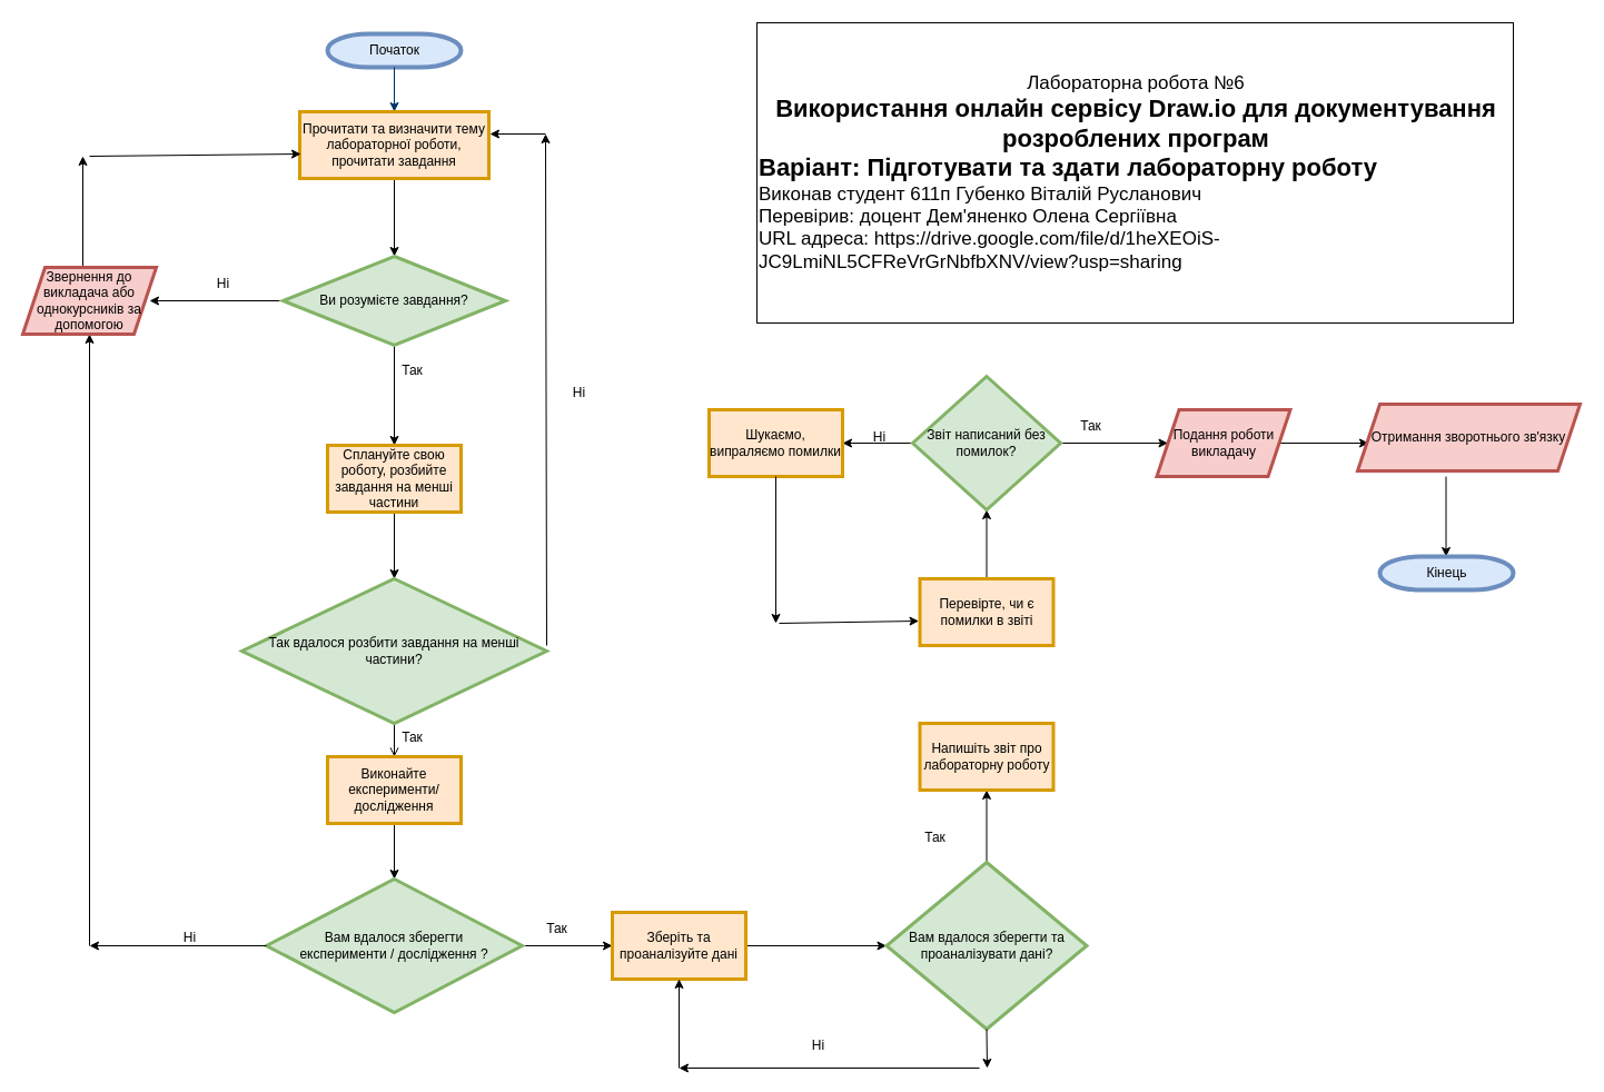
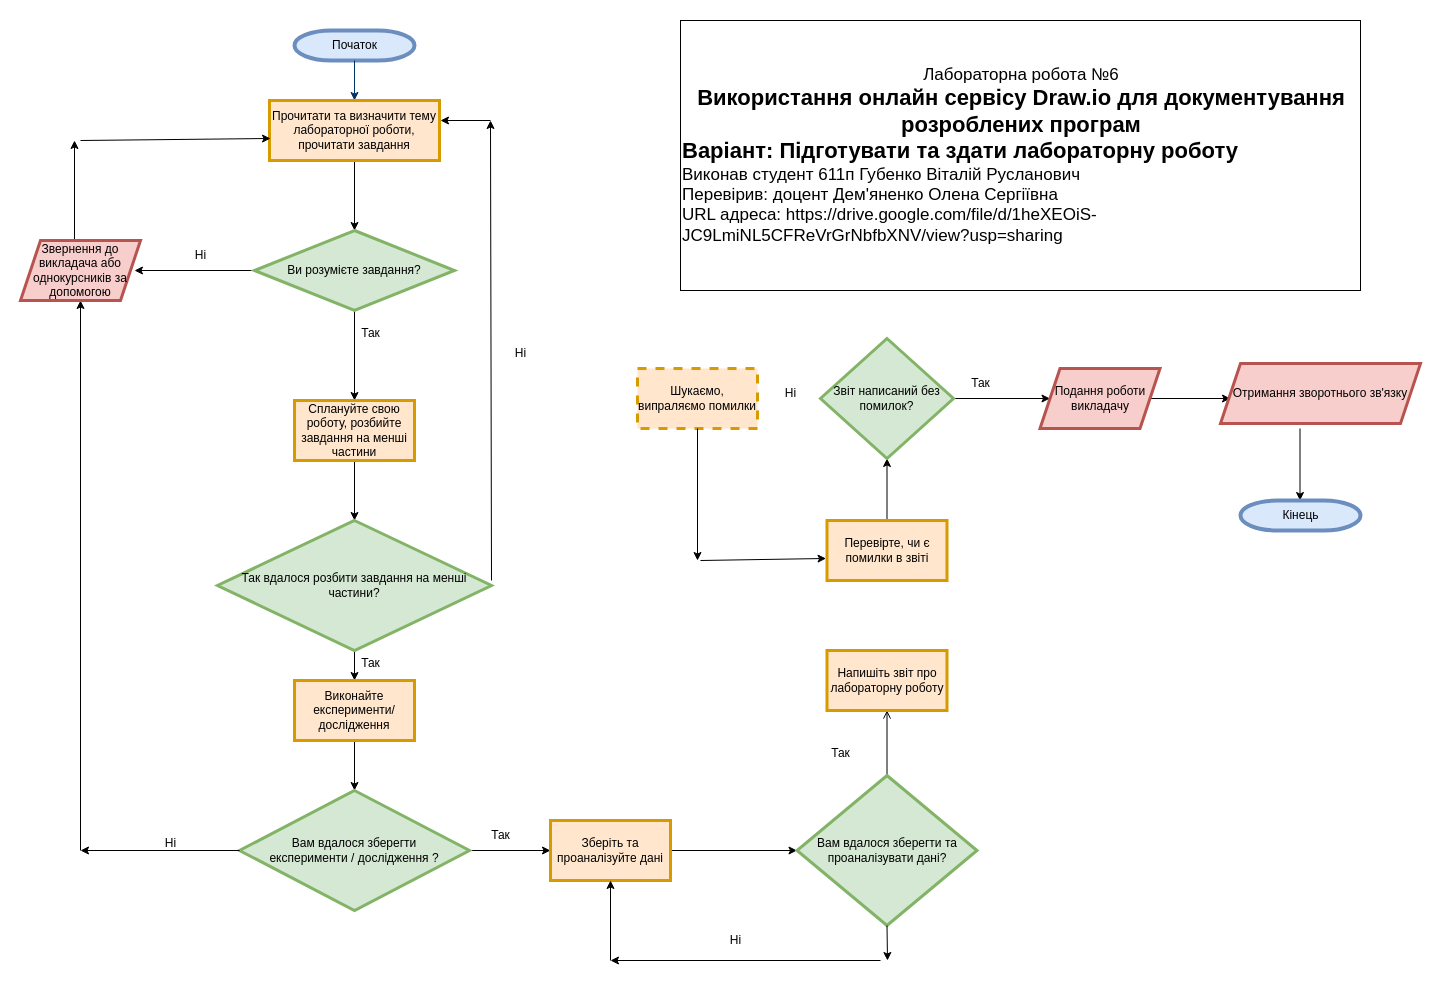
  <mxCell id="0" />
  <mxCell id="1" parent="0" />
  <mxCell id="2" value="&lt;div align=&quot;center&quot; style=&quot;font-size: 17px;&quot;&gt;Лабораторна робота №6&lt;/div&gt;&lt;div align=&quot;center&quot; style=&quot;font-size: 22px;&quot;&gt;&lt;b&gt;Використання &lt;span&gt;онлайн &lt;/span&gt;&lt;span lang=&quot;UK&quot;&gt;сервісу &lt;/span&gt;&lt;span lang=&quot;UK&quot;&gt;&lt;span&gt;Draw.io для &lt;/span&gt;документування розроблених програм&lt;/span&gt;&lt;/b&gt;&lt;/div&gt;&lt;div align=&quot;left&quot; style=&quot;font-size: 22px;&quot;&gt;&lt;b&gt;&lt;span lang=&quot;UK&quot;&gt;Варіант: Підготувати та здати лабораторну роботу&lt;/span&gt;&lt;/b&gt;&lt;/div&gt;&lt;div style=&quot;font-size: 17px;&quot;&gt;Виконав студент 611п Губенко Віталій Русланович&lt;/div&gt;&lt;div style=&quot;font-size: 17px;&quot;&gt;Перевірив: доцент Дем'яненко Олена Сергіївна&lt;/div&gt;&lt;div style=&quot;font-size: 17px;&quot;&gt;URL адреса:&amp;nbsp;https://drive.google.com/file/d/1heXEOiS-JC9LmiNL5CFReVrGrNbfbXNV/view?usp=sharing&lt;br style=&quot;font-size: 17px;&quot;&gt;&lt;/div&gt;" style="rounded=0;whiteSpace=wrap;html=1;align=left;fontSize=17;" parent="1" vertex="1"><mxGeometry x="680" y="20" width="680" height="270" as="geometry" /></mxCell>
  <mxCell id="3" value="Початок" style="shape=mxgraph.flowchart.terminator;strokeWidth=4;gradientDirection=north;fontStyle=0;html=1;fillColor=#dae8fc;strokeColor=#6c8ebf;" parent="1" vertex="1"><mxGeometry x="294" y="30" width="120" height="30" as="geometry" /></mxCell>
  <mxCell id="4" style="fontStyle=1;strokeColor=#003366;strokeWidth=1;html=1;" parent="1" edge="1"><mxGeometry relative="1" as="geometry"><mxPoint x="354" y="100" as="targetPoint" /><mxPoint x="354" y="60" as="sourcePoint" /></mxGeometry></mxCell>
  <mxCell id="5" value="" style="edgeStyle=orthogonalEdgeStyle;rounded=0;orthogonalLoop=1;jettySize=auto;html=1;" parent="1" source="6" target="9" edge="1"><mxGeometry relative="1" as="geometry" /></mxCell>
  <mxCell id="6" value="Прочитати та визначити тему лабораторної роботи, прочитати завдання" style="rounded=0;whiteSpace=wrap;html=1;strokeColor=#d79b00;strokeWidth=3;fillStyle=auto;fillColor=#ffe6cc;" parent="1" vertex="1"><mxGeometry x="269" y="100" width="170" height="60" as="geometry" /></mxCell>
  <mxCell id="7" value="" style="edgeStyle=orthogonalEdgeStyle;rounded=0;orthogonalLoop=1;jettySize=auto;html=1;" parent="1" source="9" edge="1"><mxGeometry relative="1" as="geometry"><mxPoint x="134" y="270" as="targetPoint" /></mxGeometry></mxCell>
  <mxCell id="8" value="" style="edgeStyle=orthogonalEdgeStyle;rounded=0;orthogonalLoop=1;jettySize=auto;html=1;" parent="1" source="9" target="11" edge="1"><mxGeometry relative="1" as="geometry" /></mxCell>
  <mxCell id="9" value="Ви розумієте завдання?" style="rhombus;whiteSpace=wrap;html=1;fillColor=#d5e8d4;strokeColor=#82b366;rounded=0;strokeWidth=3;fillStyle=auto;" parent="1" vertex="1"><mxGeometry x="254" y="230" width="200" height="80" as="geometry" /></mxCell>
  <mxCell id="10" value="" style="edgeStyle=orthogonalEdgeStyle;rounded=0;orthogonalLoop=1;jettySize=auto;html=1;" parent="1" source="11" target="15" edge="1"><mxGeometry relative="1" as="geometry" /></mxCell>
  <mxCell id="11" value="Сплануйте свою роботу, розбийте завдання на менші частини" style="whiteSpace=wrap;html=1;fillColor=#ffe6cc;strokeColor=#d79b00;rounded=0;strokeWidth=3;fillStyle=auto;" parent="1" vertex="1"><mxGeometry x="294" y="400" width="120" height="60" as="geometry" /></mxCell>
  <mxCell id="12" value="Ні" style="text;html=1;align=center;verticalAlign=middle;resizable=0;points=[];autosize=1;strokeColor=none;fillColor=none;" parent="1" vertex="1"><mxGeometry x="185" y="240" width="30" height="30" as="geometry" /></mxCell>
  <mxCell id="13" value="Так" style="text;html=1;align=center;verticalAlign=middle;resizable=0;points=[];autosize=1;strokeColor=none;fillColor=none;" parent="1" vertex="1"><mxGeometry x="350" y="318" width="40" height="30" as="geometry" /></mxCell>
- <mxCell id="14" value="" style="edgeStyle=orthogonalEdgeStyle;rounded=0;orthogonalLoop=1;jettySize=auto;html=1;endArrow=open;" parent="1" source="15" target="18" edge="1"><mxGeometry relative="1" as="geometry" /></mxCell>
+ <mxCell id="14" value="" style="edgeStyle=orthogonalEdgeStyle;rounded=0;orthogonalLoop=1;jettySize=auto;html=1;" parent="1" source="15" target="18" edge="1"><mxGeometry relative="1" as="geometry" /></mxCell>
  <mxCell id="15" value="Так вдалося розбити завдання на менші частини?" style="rhombus;whiteSpace=wrap;html=1;fillColor=#d5e8d4;strokeColor=#82b366;rounded=0;strokeWidth=3;fillStyle=auto;" parent="1" vertex="1"><mxGeometry x="217" y="520" width="274" height="130" as="geometry" /></mxCell>
  <mxCell id="16" value="" style="endArrow=classic;html=1;rounded=0;" parent="1" edge="1"><mxGeometry width="50" height="50" relative="1" as="geometry"><mxPoint x="491" y="580" as="sourcePoint" /><mxPoint x="490" y="120" as="targetPoint" /></mxGeometry></mxCell>
  <mxCell id="17" value="" style="edgeStyle=orthogonalEdgeStyle;rounded=0;orthogonalLoop=1;jettySize=auto;html=1;" parent="1" source="18" target="22" edge="1"><mxGeometry relative="1" as="geometry" /></mxCell>
  <mxCell id="18" value="Виконайте експерименти/дослідження" style="whiteSpace=wrap;html=1;fillColor=#ffe6cc;strokeColor=#d79b00;rounded=0;strokeWidth=3;fillStyle=auto;" parent="1" vertex="1"><mxGeometry x="294" y="680" width="120" height="60" as="geometry" /></mxCell>
  <mxCell id="19" value="" style="endArrow=classic;html=1;rounded=0;" parent="1" edge="1"><mxGeometry width="50" height="50" relative="1" as="geometry"><mxPoint x="490" y="120" as="sourcePoint" /><mxPoint x="440" y="120" as="targetPoint" /></mxGeometry></mxCell>
  <mxCell id="20" value="Ні" style="text;html=1;align=center;verticalAlign=middle;resizable=0;points=[];autosize=1;strokeColor=none;fillColor=none;" parent="1" vertex="1"><mxGeometry x="505" y="338" width="30" height="30" as="geometry" /></mxCell>
  <mxCell id="21" value="" style="edgeStyle=orthogonalEdgeStyle;rounded=0;orthogonalLoop=1;jettySize=auto;html=1;" parent="1" source="22" target="29" edge="1"><mxGeometry relative="1" as="geometry" /></mxCell>
  <mxCell id="22" value="Вам вдалося зберегти&lt;br&gt;експерименти / дослідження ?" style="rhombus;whiteSpace=wrap;html=1;fillColor=#d5e8d4;strokeColor=#82b366;rounded=0;strokeWidth=3;fillStyle=auto;" parent="1" vertex="1"><mxGeometry x="239" y="790" width="230" height="120" as="geometry" /></mxCell>
  <mxCell id="23" value="" style="endArrow=classic;html=1;rounded=0;exitX=0.5;exitY=0;exitDx=0;exitDy=0;" parent="1" edge="1"><mxGeometry width="50" height="50" relative="1" as="geometry"><mxPoint x="74" y="240" as="sourcePoint" /><mxPoint x="74" y="140" as="targetPoint" /></mxGeometry></mxCell>
  <mxCell id="24" value="" style="endArrow=classic;html=1;rounded=0;entryX=0.006;entryY=0.633;entryDx=0;entryDy=0;entryPerimeter=0;" parent="1" target="6" edge="1"><mxGeometry width="50" height="50" relative="1" as="geometry"><mxPoint x="80" y="140" as="sourcePoint" /><mxPoint x="170" y="140" as="targetPoint" /></mxGeometry></mxCell>
  <mxCell id="25" value="" style="endArrow=classic;html=1;rounded=0;" parent="1" edge="1"><mxGeometry width="50" height="50" relative="1" as="geometry"><mxPoint x="80" y="850" as="sourcePoint" /><mxPoint x="80" y="300" as="targetPoint" /></mxGeometry></mxCell>
  <mxCell id="26" value="" style="endArrow=classic;html=1;rounded=0;exitX=0;exitY=0.5;exitDx=0;exitDy=0;" parent="1" source="22" edge="1"><mxGeometry width="50" height="50" relative="1" as="geometry"><mxPoint x="100" y="875" as="sourcePoint" /><mxPoint x="80" y="850" as="targetPoint" /></mxGeometry></mxCell>
  <mxCell id="27" value="Ні" style="text;html=1;align=center;verticalAlign=middle;resizable=0;points=[];autosize=1;strokeColor=none;fillColor=none;" parent="1" vertex="1"><mxGeometry x="155" y="828" width="30" height="30" as="geometry" /></mxCell>
  <mxCell id="28" value="" style="edgeStyle=orthogonalEdgeStyle;rounded=0;orthogonalLoop=1;jettySize=auto;html=1;" parent="1" source="29" target="31" edge="1"><mxGeometry relative="1" as="geometry" /></mxCell>
  <mxCell id="29" value="Зберіть та проаналізуйте дані" style="whiteSpace=wrap;html=1;fillColor=#ffe6cc;strokeColor=#d79b00;rounded=0;strokeWidth=3;fillStyle=auto;" parent="1" vertex="1"><mxGeometry x="550" y="820" width="120" height="60" as="geometry" /></mxCell>
- <mxCell id="30" value="" style="edgeStyle=orthogonalEdgeStyle;rounded=0;orthogonalLoop=1;jettySize=auto;html=1;" parent="1" source="31" target="32" edge="1"><mxGeometry relative="1" as="geometry" /></mxCell>
+ <mxCell id="30" value="" style="edgeStyle=orthogonalEdgeStyle;rounded=0;orthogonalLoop=1;jettySize=auto;html=1;endArrow=open;" parent="1" source="31" target="32" edge="1"><mxGeometry relative="1" as="geometry" /></mxCell>
  <mxCell id="31" value="Вам вдалося зберегти та проаналізувати дані?" style="rhombus;whiteSpace=wrap;html=1;fillColor=#d5e8d4;strokeColor=#82b366;rounded=0;strokeWidth=3;fillStyle=auto;" parent="1" vertex="1"><mxGeometry x="796.5" y="775" width="180" height="150" as="geometry" /></mxCell>
  <mxCell id="32" value="Напишіть звіт про лабораторну роботу" style="whiteSpace=wrap;html=1;fillColor=#ffe6cc;strokeColor=#d79b00;rounded=0;strokeWidth=3;fillStyle=auto;" parent="1" vertex="1"><mxGeometry x="826.5" y="650" width="120" height="60" as="geometry" /></mxCell>
  <mxCell id="33" value="Так" style="text;html=1;align=center;verticalAlign=middle;resizable=0;points=[];autosize=1;strokeColor=none;fillColor=none;" parent="1" vertex="1"><mxGeometry x="480" y="820" width="40" height="30" as="geometry" /></mxCell>
  <mxCell id="34" value="Так" style="text;html=1;align=center;verticalAlign=middle;resizable=0;points=[];autosize=1;strokeColor=none;fillColor=none;" parent="1" vertex="1"><mxGeometry x="820" y="738" width="40" height="30" as="geometry" /></mxCell>
  <mxCell id="35" value="" style="endArrow=classic;html=1;rounded=0;exitX=0.5;exitY=1;exitDx=0;exitDy=0;" parent="1" source="31" edge="1"><mxGeometry width="50" height="50" relative="1" as="geometry"><mxPoint x="630" y="1010" as="sourcePoint" /><mxPoint x="887" y="960" as="targetPoint" /></mxGeometry></mxCell>
  <mxCell id="36" value="" style="endArrow=classic;html=1;rounded=0;" parent="1" edge="1"><mxGeometry width="50" height="50" relative="1" as="geometry"><mxPoint x="880" y="960" as="sourcePoint" /><mxPoint x="610" y="960" as="targetPoint" /></mxGeometry></mxCell>
  <mxCell id="37" value="" style="endArrow=classic;html=1;rounded=0;entryX=0.5;entryY=1;entryDx=0;entryDy=0;" parent="1" target="29" edge="1"><mxGeometry width="50" height="50" relative="1" as="geometry"><mxPoint x="610" y="960" as="sourcePoint" /><mxPoint x="660" y="910" as="targetPoint" /></mxGeometry></mxCell>
  <mxCell id="38" value="Ні" style="text;html=1;align=center;verticalAlign=middle;resizable=0;points=[];autosize=1;strokeColor=none;fillColor=none;" parent="1" vertex="1"><mxGeometry x="720" y="925" width="30" height="30" as="geometry" /></mxCell>
  <mxCell id="39" value="" style="edgeStyle=orthogonalEdgeStyle;rounded=0;orthogonalLoop=1;jettySize=auto;html=1;" parent="1" source="40" target="43" edge="1"><mxGeometry relative="1" as="geometry" /></mxCell>
  <mxCell id="40" value="Перевірте, чи є помилки в звіті" style="whiteSpace=wrap;html=1;fillColor=#ffe6cc;strokeColor=#d79b00;rounded=0;strokeWidth=3;fillStyle=auto;" parent="1" vertex="1"><mxGeometry x="826.5" y="520" width="120" height="60" as="geometry" /></mxCell>
- <mxCell id="41" value="" style="edgeStyle=orthogonalEdgeStyle;rounded=0;orthogonalLoop=1;jettySize=auto;html=1;" parent="1" source="43" target="44" edge="1"><mxGeometry relative="1" as="geometry" /></mxCell>
  <mxCell id="42" value="" style="edgeStyle=orthogonalEdgeStyle;rounded=0;orthogonalLoop=1;jettySize=auto;html=1;" parent="1" source="43" target="51" edge="1"><mxGeometry relative="1" as="geometry" /></mxCell>
  <mxCell id="43" value="Звіт написаний без помилок?" style="rhombus;whiteSpace=wrap;html=1;fillColor=#d5e8d4;strokeColor=#82b366;rounded=0;strokeWidth=3;fillStyle=auto;" parent="1" vertex="1"><mxGeometry x="820" y="338" width="133" height="120" as="geometry" /></mxCell>
- <mxCell id="44" value="Шукаємо, випраляємо помилки" style="whiteSpace=wrap;html=1;fillColor=#ffe6cc;strokeColor=#d79b00;rounded=0;strokeWidth=3;fillStyle=auto;" parent="1" vertex="1"><mxGeometry x="637" y="368" width="120" height="60" as="geometry" /></mxCell>
+ <mxCell id="44" value="Шукаємо, випраляємо помилки" style="whiteSpace=wrap;html=1;fillColor=#ffe6cc;strokeColor=#d79b00;rounded=0;strokeWidth=3;fillStyle=auto;dashed=1;" parent="1" vertex="1"><mxGeometry x="637" y="368" width="120" height="60" as="geometry" /></mxCell>
  <mxCell id="45" value="" style="endArrow=classic;html=1;rounded=0;exitX=0.5;exitY=1;exitDx=0;exitDy=0;" parent="1" source="44" edge="1"><mxGeometry width="50" height="50" relative="1" as="geometry"><mxPoint x="650" y="600" as="sourcePoint" /><mxPoint x="697" y="560" as="targetPoint" /></mxGeometry></mxCell>
  <mxCell id="46" value="" style="endArrow=classic;html=1;rounded=0;entryX=-0.008;entryY=0.633;entryDx=0;entryDy=0;entryPerimeter=0;" parent="1" target="40" edge="1"><mxGeometry width="50" height="50" relative="1" as="geometry"><mxPoint x="700" y="560" as="sourcePoint" /><mxPoint x="760" y="550" as="targetPoint" /></mxGeometry></mxCell>
  <mxCell id="47" value="Ні" style="text;html=1;align=center;verticalAlign=middle;resizable=0;points=[];autosize=1;strokeColor=none;fillColor=none;" parent="1" vertex="1"><mxGeometry x="775" y="378" width="30" height="30" as="geometry" /></mxCell>
  <mxCell id="48" value="" style="edgeStyle=orthogonalEdgeStyle;rounded=0;orthogonalLoop=1;jettySize=auto;html=1;" parent="1" edge="1"><mxGeometry relative="1" as="geometry"><mxPoint x="1150" y="398" as="sourcePoint" /><mxPoint x="1230" y="398" as="targetPoint" /></mxGeometry></mxCell>
  <mxCell id="49" value="" style="edgeStyle=orthogonalEdgeStyle;rounded=0;orthogonalLoop=1;jettySize=auto;html=1;" parent="1" target="50" edge="1"><mxGeometry relative="1" as="geometry"><mxPoint x="1299.5" y="428" as="sourcePoint" /></mxGeometry></mxCell>
  <mxCell id="50" value="Кінець" style="shape=mxgraph.flowchart.terminator;strokeWidth=4;gradientDirection=north;fontStyle=0;html=1;fillColor=#dae8fc;strokeColor=#6c8ebf;" parent="1" vertex="1"><mxGeometry x="1240" y="500" width="120" height="30" as="geometry" /></mxCell>
  <mxCell id="51" value="Подання роботи викладачу" style="shape=parallelogram;perimeter=parallelogramPerimeter;whiteSpace=wrap;html=1;fixedSize=1;fillColor=#f8cecc;strokeColor=#b85450;rounded=0;strokeWidth=3;fillStyle=auto;" parent="1" vertex="1"><mxGeometry x="1039.5" y="368" width="120" height="60" as="geometry" /></mxCell>
  <mxCell id="52" value="Так" style="text;html=1;align=center;verticalAlign=middle;resizable=0;points=[];autosize=1;strokeColor=none;fillColor=none;" parent="1" vertex="1"><mxGeometry x="350" y="648" width="40" height="30" as="geometry" /></mxCell>
  <mxCell id="53" value="Так" style="text;html=1;align=center;verticalAlign=middle;resizable=0;points=[];autosize=1;strokeColor=none;fillColor=none;" parent="1" vertex="1"><mxGeometry x="960" y="368" width="40" height="30" as="geometry" /></mxCell>
  <mxCell id="54" value="Отримання зворотнього зв'язку" style="shape=parallelogram;perimeter=parallelogramPerimeter;whiteSpace=wrap;html=1;fixedSize=1;fillColor=#f8cecc;strokeColor=#b85450;rounded=0;strokeWidth=3;fillStyle=auto;" parent="1" vertex="1"><mxGeometry x="1220" y="363" width="200" height="60" as="geometry" /></mxCell>
  <mxCell id="55" value="Звернення до викладача або однокурсників за допомогою" style="shape=parallelogram;perimeter=parallelogramPerimeter;whiteSpace=wrap;html=1;fixedSize=1;fillColor=#f8cecc;strokeColor=#b85450;rounded=0;strokeWidth=3;fillStyle=auto;" parent="1" vertex="1"><mxGeometry x="20" y="240" width="120" height="60" as="geometry" /></mxCell>
